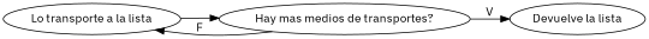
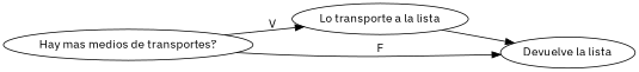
  digraph {
    fontname="IBM Plex Sans"
    rankdir=LR
    node [fontname="IBM Plex Sans"]
    edge [fontname="IBM Plex Sans"]
    n1 [label="Lo transporte a la lista"]
    "Hay mas medios de transportes?"
    "Devuelve la lista"
-   n1 -> "Hay mas medios de transportes?"
-   "Hay mas medios de transportes?" -> n1 [label=F]
-   "Hay mas medios de transportes?" -> "Devuelve la lista" [label=V]
+   n1 -> "Devuelve la lista"
+   "Hay mas medios de transportes?" -> n1 [label=V]
+   "Hay mas medios de transportes?" -> "Devuelve la lista" [label=F]
  }
